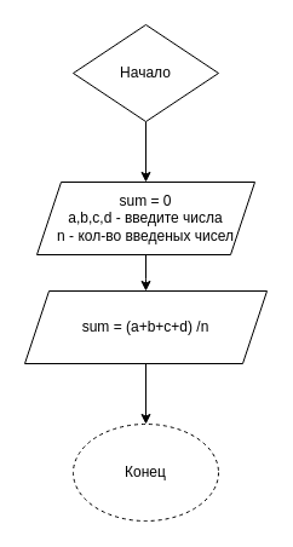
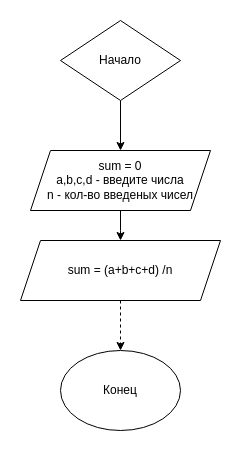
  <mxCell id="0" />
  <mxCell id="1" parent="0" />
  <mxCell id="2" style="edgeStyle=orthogonalEdgeStyle;rounded=0;orthogonalLoop=1;jettySize=auto;html=1;entryX=0.5;entryY=0;entryDx=0;entryDy=0;" edge="1" parent="1" source="3" target="5"><mxGeometry relative="1" as="geometry" /></mxCell>
  <mxCell id="3" value="Начало" style="rhombus;whiteSpace=wrap;html=1;" vertex="1" parent="1"><mxGeometry x="60" y="20" width="120" height="80" as="geometry" /></mxCell>
  <mxCell id="4" style="edgeStyle=orthogonalEdgeStyle;rounded=0;orthogonalLoop=1;jettySize=auto;html=1;" edge="1" parent="1" source="5"><mxGeometry relative="1" as="geometry"><mxPoint x="120" y="240" as="targetPoint" /></mxGeometry></mxCell>
  <mxCell id="5" value="sum = 0&lt;br&gt;a,b,c,d - введите числа&lt;br&gt;n - кол-во введеных чисел" style="shape=parallelogram;perimeter=parallelogramPerimeter;whiteSpace=wrap;html=1;fixedSize=1;" vertex="1" parent="1"><mxGeometry x="30" y="150" width="180" height="60" as="geometry" /></mxCell>
- <mxCell id="6" style="edgeStyle=orthogonalEdgeStyle;rounded=0;orthogonalLoop=1;jettySize=auto;html=1;" edge="1" parent="1" source="7" target="8"><mxGeometry relative="1" as="geometry"><mxPoint x="120" y="380" as="targetPoint" /></mxGeometry></mxCell>
+ <mxCell id="6" style="edgeStyle=orthogonalEdgeStyle;rounded=0;orthogonalLoop=1;jettySize=auto;html=1;dashed=1;" edge="1" parent="1" source="7" target="8"><mxGeometry relative="1" as="geometry"><mxPoint x="120" y="380" as="targetPoint" /></mxGeometry></mxCell>
  <mxCell id="7" value="sum = (a+b+c+d) /n" style="shape=parallelogram;perimeter=parallelogramPerimeter;whiteSpace=wrap;html=1;fixedSize=1;" vertex="1" parent="1"><mxGeometry x="20" y="240" width="200" height="60" as="geometry" /></mxCell>
- <mxCell id="8" value="Конец" style="ellipse;whiteSpace=wrap;html=1;dashed=1;" vertex="1" parent="1"><mxGeometry x="60" y="350" width="120" height="80" as="geometry" /></mxCell>
+ <mxCell id="8" value="Конец" style="ellipse;whiteSpace=wrap;html=1;" vertex="1" parent="1"><mxGeometry x="60" y="350" width="120" height="80" as="geometry" /></mxCell>
